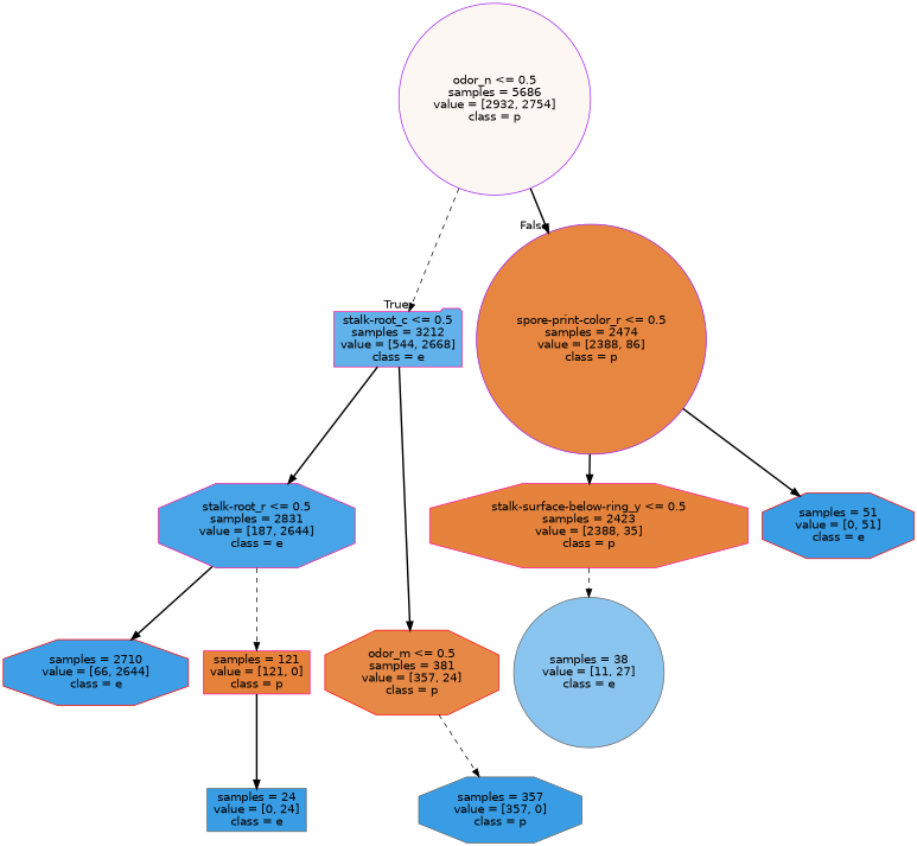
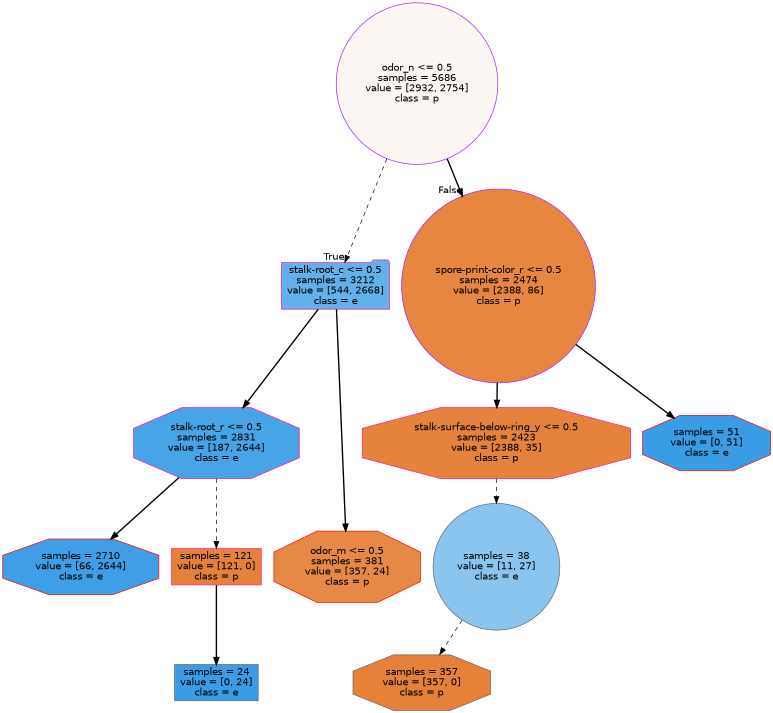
  digraph {
    node [color=deeppink fillcolor="#399de5" fontname=helvetica shape=octagon style=filled]
    edge [fontname=helvetica style=bold]
    n1 [color=purple fillcolor="#fdf7f3" label="odor_n <= 0.5\nsamples = 5686\nvalue = [2932, 2754]\nclass = p" shape=circle]
    n2 [fillcolor="#61b1ea" label="stalk-root_c <= 0.5\nsamples = 3212\nvalue = [544, 2668]\nclass = e" shape=folder]
    n3 [color=purple fillcolor="#e68640" label="spore-print-color_r <= 0.5\nsamples = 2474\nvalue = [2388, 86]\nclass = p" shape=circle]
    n4 [fillcolor="#47a4e7" label="stalk-root_r <= 0.5\nsamples = 2831\nvalue = [187, 2644]\nclass = e"]
    n5 [color=red fillcolor="#e78946" label="odor_m <= 0.5\nsamples = 381\nvalue = [357, 24]\nclass = p"]
    n6 [fillcolor="#e5833c" label="stalk-surface-below-ring_y <= 0.5\nsamples = 2423\nvalue = [2388, 35]\nclass = p"]
    n7 [color=red label="samples = 51\nvalue = [0, 51]\nclass = e"]
    n8 [color=red fillcolor="#3e9fe6" label="samples = 2710\nvalue = [66, 2644]\nclass = e"]
    n9 [fillcolor="#e58139" label="samples = 121\nvalue = [121, 0]\nclass = p" shape=box]
-   n10 [color=gray40 label="samples = 357\nvalue = [357, 0]\nclass = p"]
+   n10 [color=gray40 fillcolor="#e58139" label="samples = 357\nvalue = [357, 0]\nclass = p"]
    n11 [color=gray40 label="samples = 24\nvalue = [0, 24]\nclass = e" shape=box]
    n12 [color=gray40 fillcolor="#8ac5f0" label="samples = 38\nvalue = [11, 27]\nclass = e" shape=circle]
    n1 -> n2 [headlabel=True labelangle=45 labeldistance=2.5 style=dashed]
    n1 -> n3 [headlabel=False labelangle=-45 labeldistance=2.5]
    n2 -> n4
    n2 -> n5
    n3 -> n6
    n3 -> n7
    n4 -> n8
    n4 -> n9 [style=dashed]
-   n5 -> n10 [style=dashed]
+   n12 -> n10 [style=dashed]
    n6 -> n12 [style=dashed]
    n9 -> n11
  }
